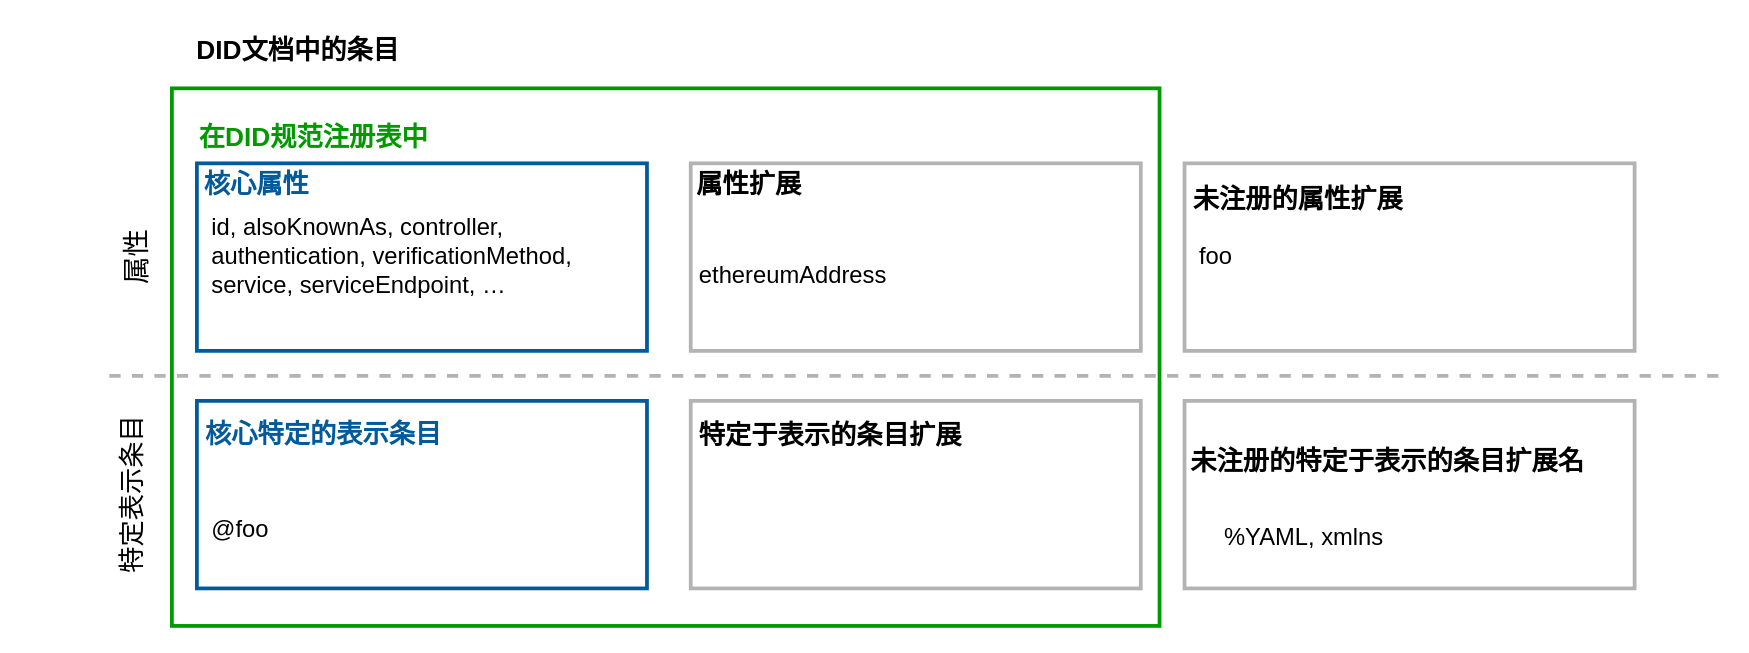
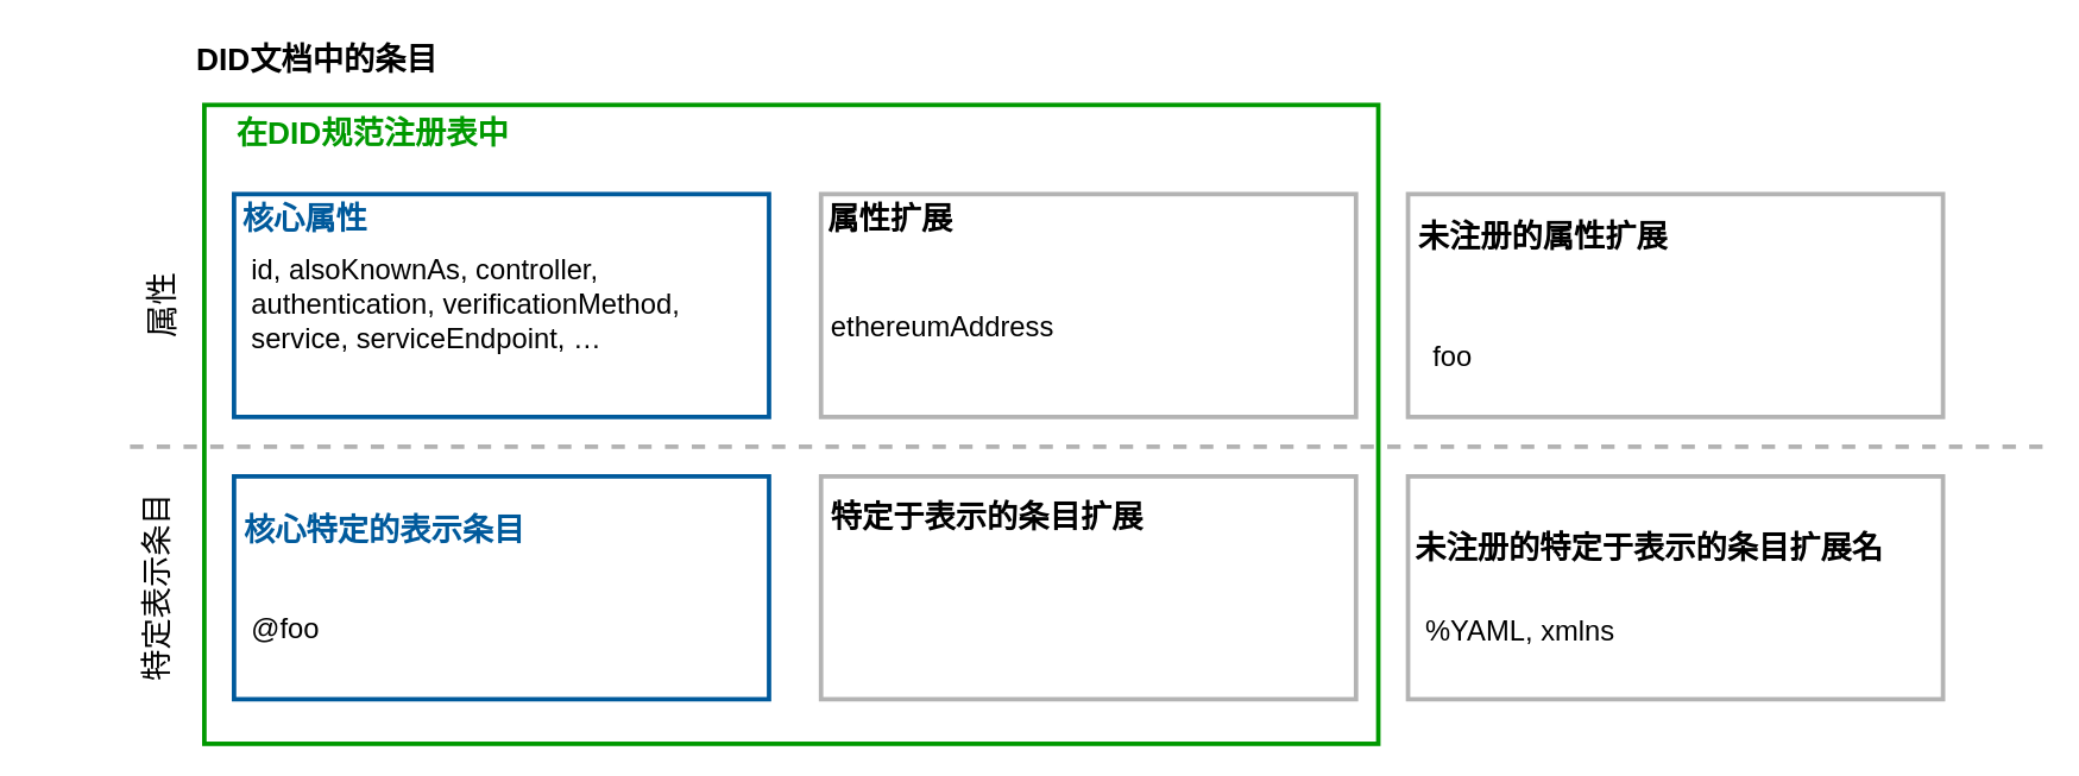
  <mxCell id="0" />
  <mxCell id="1" parent="0" />
  <mxCell id="2" value="" style="rounded=0;whiteSpace=wrap;html=1;strokeWidth=3;fillColor=none;strokeColor=#009900;" parent="1" vertex="1"><mxGeometry x="137" y="70" width="790" height="430" as="geometry" /></mxCell>
  <mxCell id="3" value="" style="group" parent="1" vertex="1" connectable="0"><mxGeometry x="157" y="130" width="360" height="150" as="geometry" /></mxCell>
  <mxCell id="4" value="" style="rounded=0;whiteSpace=wrap;html=1;strokeWidth=3;strokeColor=#005A9C;" parent="3" vertex="1"><mxGeometry width="360" height="150" as="geometry" /></mxCell>
  <mxCell id="5" value="&lt;font size=&quot;1&quot; color=&quot;#005a9c&quot;&gt;&lt;b style=&quot;font-size: 21px&quot;&gt;核心属性&lt;/b&gt;&lt;/font&gt;" style="text;html=1;strokeColor=none;fillColor=none;align=left;verticalAlign=middle;whiteSpace=wrap;rounded=0;" parent="3" vertex="1"><mxGeometry x="4" y="11.09" width="300" height="9.09" as="geometry" /></mxCell>
  <mxCell id="6" value="&lt;font style=&quot;font-size: 19px&quot;&gt;id, alsoKnownAs, controller, authentication, verificationMethod, service, serviceEndpoint, …&lt;/font&gt;" style="text;html=1;strokeColor=none;fillColor=none;align=left;verticalAlign=middle;whiteSpace=wrap;rounded=0;" parent="3" vertex="1"><mxGeometry x="10" y="49.997" width="340" height="50" as="geometry" /></mxCell>
  <mxCell id="7" style="edgeStyle=orthogonalEdgeStyle;rounded=0;orthogonalLoop=1;jettySize=auto;html=1;exitX=0.5;exitY=1;exitDx=0;exitDy=0;" parent="3" source="5" target="5" edge="1"><mxGeometry relative="1" as="geometry" /></mxCell>
  <mxCell id="8" value="" style="group" parent="1" vertex="1" connectable="0"><mxGeometry x="552" y="130" width="360" height="150" as="geometry" /></mxCell>
  <mxCell id="9" value="" style="rounded=0;whiteSpace=wrap;html=1;strokeWidth=3;strokeColor=#b3b3b3;" parent="8" vertex="1"><mxGeometry width="360" height="150" as="geometry" /></mxCell>
  <mxCell id="10" value="&lt;font size=&quot;1&quot;&gt;&lt;b style=&quot;font-size: 21px&quot;&gt;属性扩展&lt;/b&gt;&lt;/font&gt;" style="text;html=1;strokeColor=none;fillColor=none;align=left;verticalAlign=middle;whiteSpace=wrap;rounded=0;" parent="8" vertex="1"><mxGeometry x="3" y="11.09" width="330" height="9.09" as="geometry" /></mxCell>
  <mxCell id="11" value="&lt;font style=&quot;font-size: 19px&quot;&gt;ethereumAddress&lt;/font&gt;" style="text;html=1;strokeColor=none;fillColor=none;align=left;verticalAlign=middle;whiteSpace=wrap;rounded=0;" parent="8" vertex="1"><mxGeometry x="5" y="64.997" width="340" height="50" as="geometry" /></mxCell>
  <mxCell id="12" style="edgeStyle=orthogonalEdgeStyle;rounded=0;orthogonalLoop=1;jettySize=auto;html=1;exitX=0.5;exitY=1;exitDx=0;exitDy=0;" parent="8" source="10" target="10" edge="1"><mxGeometry relative="1" as="geometry" /></mxCell>
  <mxCell id="13" value="" style="group" parent="1" vertex="1" connectable="0"><mxGeometry x="947" y="130" width="360" height="150" as="geometry" /></mxCell>
  <mxCell id="14" value="" style="rounded=0;whiteSpace=wrap;html=1;strokeColor=#B3B3B3;strokeWidth=3;" parent="13" vertex="1"><mxGeometry width="360" height="150" as="geometry" /></mxCell>
  <mxCell id="15" value="&lt;font size=&quot;1&quot;&gt;&lt;b style=&quot;font-size: 21px&quot;&gt;未注册的属性扩展&lt;/b&gt;&lt;/font&gt;" style="text;html=1;strokeColor=none;fillColor=none;align=left;verticalAlign=middle;whiteSpace=wrap;rounded=0;" parent="13" vertex="1"><mxGeometry x="5" y="23.09" width="260" height="9.09" as="geometry" /></mxCell>
- <mxCell id="16" value="&lt;font style=&quot;font-size: 19px&quot;&gt;foo&lt;/font&gt;" style="text;html=1;strokeColor=none;fillColor=none;align=left;verticalAlign=middle;whiteSpace=wrap;rounded=0;" parent="13" vertex="1"><mxGeometry x="10" y="49.997" width="340" height="50" as="geometry" /></mxCell>
+ <mxCell id="16" value="&lt;font style=&quot;font-size: 19px&quot;&gt;foo&lt;/font&gt;" style="text;html=1;strokeColor=none;fillColor=none;align=left;verticalAlign=middle;whiteSpace=wrap;rounded=0;" parent="13" vertex="1"><mxGeometry x="15" y="84.997" width="340" height="50" as="geometry" /></mxCell>
  <mxCell id="17" style="edgeStyle=orthogonalEdgeStyle;rounded=0;orthogonalLoop=1;jettySize=auto;html=1;exitX=0.5;exitY=1;exitDx=0;exitDy=0;" parent="13" source="15" target="15" edge="1"><mxGeometry relative="1" as="geometry" /></mxCell>
  <mxCell id="18" value="&lt;font style=&quot;font-size: 22px&quot;&gt;属性&lt;/font&gt;" style="text;html=1;strokeColor=none;fillColor=none;align=center;verticalAlign=middle;whiteSpace=wrap;rounded=0;rotation=-90;" parent="1" vertex="1"><mxGeometry x="45" y="195" width="130" height="20" as="geometry" /></mxCell>
  <mxCell id="19" value="&lt;font style=&quot;font-size: 21px&quot;&gt;特定表示条目&lt;/font&gt;" style="text;html=1;strokeColor=none;fillColor=none;align=center;verticalAlign=middle;whiteSpace=wrap;rounded=0;rotation=-90;" parent="1" vertex="1"><mxGeometry x="20" y="375" width="170" height="40" as="geometry" /></mxCell>
- <mxCell id="20" value="&lt;font face=&quot;helvetica&quot; color=&quot;#009900&quot;&gt;&lt;span style=&quot;font-size: 21px;&quot;&gt;&lt;b&gt;在DID规范注册表中&lt;/b&gt;&lt;/span&gt;&lt;/font&gt;" style="text;whiteSpace=wrap;html=1;" parent="1" vertex="1"><mxGeometry x="157" y="90" width="421" height="30" as="geometry" /></mxCell>
- <mxCell id="21" value="&lt;span style=&quot;color: rgb(0, 0, 0); font-family: helvetica; font-style: normal; letter-spacing: normal; text-align: left; text-indent: 0px; text-transform: none; word-spacing: 0px; display: inline; float: none;&quot;&gt;&lt;b&gt;&lt;font style=&quot;font-size: 21px&quot;&gt;DID文档中的条目&lt;/font&gt;&lt;/b&gt;&lt;/span&gt;" style="text;whiteSpace=wrap;html=1;" parent="1" vertex="1"><mxGeometry x="155" y="20" width="583" height="30" as="geometry" /></mxCell>
+ <mxCell id="20" value="&lt;font face=&quot;helvetica&quot; color=&quot;#009900&quot;&gt;&lt;span style=&quot;font-size: 21px;&quot;&gt;&lt;b&gt;在DID规范注册表中&lt;/b&gt;&lt;/span&gt;&lt;/font&gt;" style="text;whiteSpace=wrap;html=1;" parent="1" vertex="1"><mxGeometry x="157" y="70" width="421" height="30" as="geometry" /></mxCell>
+ <mxCell id="21" value="&lt;span style=&quot;color: rgb(0, 0, 0); font-family: helvetica; font-style: normal; letter-spacing: normal; text-align: left; text-indent: 0px; text-transform: none; word-spacing: 0px; display: inline; float: none;&quot;&gt;&lt;b&gt;&lt;font style=&quot;font-size: 21px&quot;&gt;DID文档中的条目&lt;/font&gt;&lt;/b&gt;&lt;/span&gt;" style="text;whiteSpace=wrap;html=1;" parent="1" vertex="1"><mxGeometry x="130" y="20" width="583" height="30" as="geometry" /></mxCell>
  <mxCell id="22" value="" style="group" parent="1" vertex="1" connectable="0"><mxGeometry x="552" y="320" width="360" height="150" as="geometry" /></mxCell>
  <mxCell id="23" value="" style="rounded=0;whiteSpace=wrap;html=1;strokeWidth=3;strokeColor=#b3b3b3;" parent="22" vertex="1"><mxGeometry width="360" height="150" as="geometry" /></mxCell>
  <mxCell id="24" value="&lt;font size=&quot;1&quot;&gt;&lt;b style=&quot;font-size: 21px&quot;&gt;特定于表示的条目扩展&lt;/b&gt;&lt;/font&gt;" style="text;html=1;strokeColor=none;fillColor=none;align=left;verticalAlign=middle;whiteSpace=wrap;rounded=0;" parent="22" vertex="1"><mxGeometry x="5" y="23" width="338" height="8.91" as="geometry" /></mxCell>
  <mxCell id="25" style="edgeStyle=orthogonalEdgeStyle;rounded=0;orthogonalLoop=1;jettySize=auto;html=1;exitX=0.5;exitY=1;exitDx=0;exitDy=0;" parent="22" source="24" target="24" edge="1"><mxGeometry relative="1" as="geometry" /></mxCell>
  <mxCell id="26" value="" style="endArrow=none;dashed=1;html=1;strokeWidth=3;strokeColor=#b3b3b3;" parent="1" edge="1"><mxGeometry width="50" height="50" relative="1" as="geometry"><mxPoint x="87" y="299.997" as="sourcePoint" /><mxPoint x="1377" y="299.997" as="targetPoint" /></mxGeometry></mxCell>
  <mxCell id="27" value="" style="group" parent="1" vertex="1" connectable="0"><mxGeometry x="157" y="320" width="360" height="150" as="geometry" /></mxCell>
  <mxCell id="28" value="" style="rounded=0;whiteSpace=wrap;html=1;strokeWidth=3;strokeColor=#005a9c;" parent="27" vertex="1"><mxGeometry width="360" height="150" as="geometry" /></mxCell>
- <mxCell id="29" value="&lt;font size=&quot;1&quot; color=&quot;#005a9c&quot;&gt;&lt;b style=&quot;font-size: 21px&quot;&gt;核心特定的表示条目&lt;/b&gt;&lt;/font&gt;" style="text;html=1;strokeColor=none;fillColor=none;align=left;verticalAlign=middle;whiteSpace=wrap;rounded=0;" parent="27" vertex="1"><mxGeometry x="5" y="16" width="340" height="20" as="geometry" /></mxCell>
+ <mxCell id="29" value="&lt;font size=&quot;1&quot; color=&quot;#005a9c&quot;&gt;&lt;b style=&quot;font-size: 21px&quot;&gt;核心特定的表示条目&lt;/b&gt;&lt;/font&gt;" style="text;html=1;strokeColor=none;fillColor=none;align=left;verticalAlign=middle;whiteSpace=wrap;rounded=0;" parent="27" vertex="1"><mxGeometry x="5" y="26" width="340" height="20" as="geometry" /></mxCell>
  <mxCell id="30" value="&lt;font style=&quot;font-size: 19px&quot;&gt;@foo&lt;/font&gt;" style="text;html=1;strokeColor=none;fillColor=none;align=left;verticalAlign=middle;whiteSpace=wrap;rounded=0;" parent="27" vertex="1"><mxGeometry x="10" y="70" width="320" height="65" as="geometry" /></mxCell>
  <mxCell id="31" style="edgeStyle=orthogonalEdgeStyle;rounded=0;orthogonalLoop=1;jettySize=auto;html=1;exitX=0.5;exitY=1;exitDx=0;exitDy=0;" parent="27" source="29" target="29" edge="1"><mxGeometry x="109" y="400" as="geometry" /></mxCell>
  <mxCell id="32" value="" style="group" parent="1" vertex="1" connectable="0"><mxGeometry x="947" y="320" width="360" height="150" as="geometry" /></mxCell>
  <mxCell id="33" value="" style="rounded=0;whiteSpace=wrap;html=1;strokeColor=#B3B3B3;strokeWidth=3;" parent="32" vertex="1"><mxGeometry width="360" height="150" as="geometry" /></mxCell>
  <mxCell id="34" value="&lt;font size=&quot;1&quot;&gt;&lt;b style=&quot;font-size: 21px&quot;&gt;未注册的特定于表示的条目扩展名&lt;/b&gt;&lt;/font&gt;" style="text;html=1;strokeColor=none;fillColor=none;align=left;verticalAlign=middle;whiteSpace=wrap;rounded=0;" parent="32" vertex="1"><mxGeometry x="3" y="38" width="348" height="20" as="geometry" /></mxCell>
- <mxCell id="35" value="&lt;font style=&quot;font-size: 19px&quot;&gt;%YAML, xmlns&lt;/font&gt;" style="text;html=1;strokeColor=none;fillColor=none;align=left;verticalAlign=middle;whiteSpace=wrap;rounded=0;" parent="32" vertex="1"><mxGeometry x="30" y="75" width="320" height="70" as="geometry" /></mxCell>
+ <mxCell id="35" value="&lt;font style=&quot;font-size: 19px&quot;&gt;%YAML, xmlns&lt;/font&gt;" style="text;html=1;strokeColor=none;fillColor=none;align=left;verticalAlign=middle;whiteSpace=wrap;rounded=0;" parent="32" vertex="1"><mxGeometry x="10" y="70" width="320" height="70" as="geometry" /></mxCell>
  <mxCell id="36" style="edgeStyle=orthogonalEdgeStyle;rounded=0;orthogonalLoop=1;jettySize=auto;html=1;exitX=0.5;exitY=1;exitDx=0;exitDy=0;" parent="32" source="34" target="34" edge="1"><mxGeometry x="899" y="410" as="geometry" /></mxCell>
